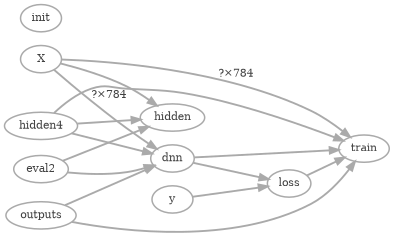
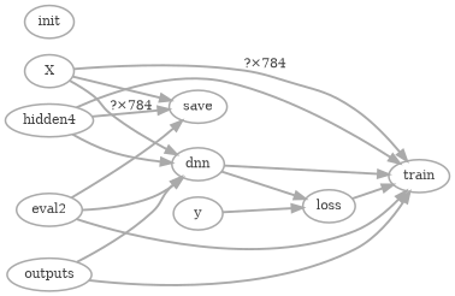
  digraph {
    color=white
    fillcolor=white
    fontcolor="#414141"
    rankdir=LR
    style=rounded
    node [color="#aaaaaa" fillcolor=white fontcolor="#414141" penwidth=2 style=filled]
    edge [arrowsize=1.2 color="#aaaaaa" fontcolor="#414141" penwidth=2.5]
    n1 [label=X]
    n2 [label=dnn]
    n3 [label=train]
-   n4 [label=hidden]
+   n4 [label=save]
    n5 [label=loss]
    n6 [label=y]
    n7 [label=hidden4]
    n8 [label=eval2]
    n9 [label=outputs]
    n10 [label=init]
    n1 -> n2 [label="?×784"]
    n1 -> n3 [label="?×784"]
    n1 -> n4
    n2 -> n3
    n2 -> n5
    n5 -> n3
    n6 -> n5
    n7 -> n2
    n7 -> n3
    n7 -> n4
    n8 -> n2
+   n8 -> n3
    n8 -> n4
    n9 -> n2
    n9 -> n3
  }
